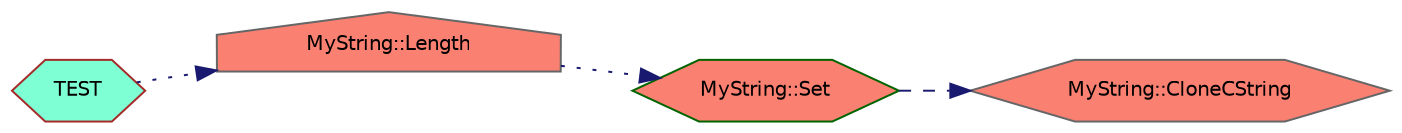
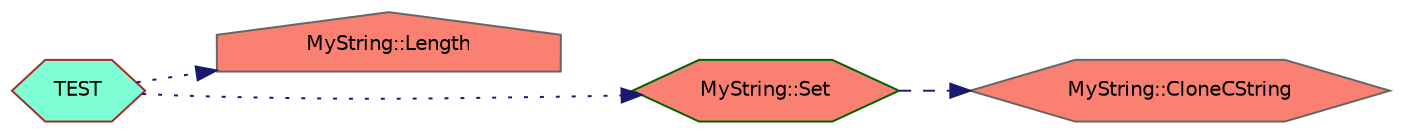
  digraph {
    rankdir=LR
    node [color=gray40 fillcolor=salmon fontname=Helvetica fontsize=10 shape=hexagon style=filled]
    edge [color=midnightblue fontname=Helvetica fontsize=10 labelfontname=Helvetica labelfontsize=10 style=dotted]
    n1 [color=brown fillcolor=aquamarine fontcolor=black height=0.2 label=TEST width=0.4]
    n2 [height=0.2 label="MyString::Length" shape=house width=0.4]
    n3 [color=darkgreen height=0.2 label="MyString::Set" width=0.4]
    n4 [height=0.2 label="MyString::CloneCString" width=0.4]
    n1 -> n2
-   n2 -> n3
+   n1 -> n3
    n3 -> n4 [style=dashed]
  }
